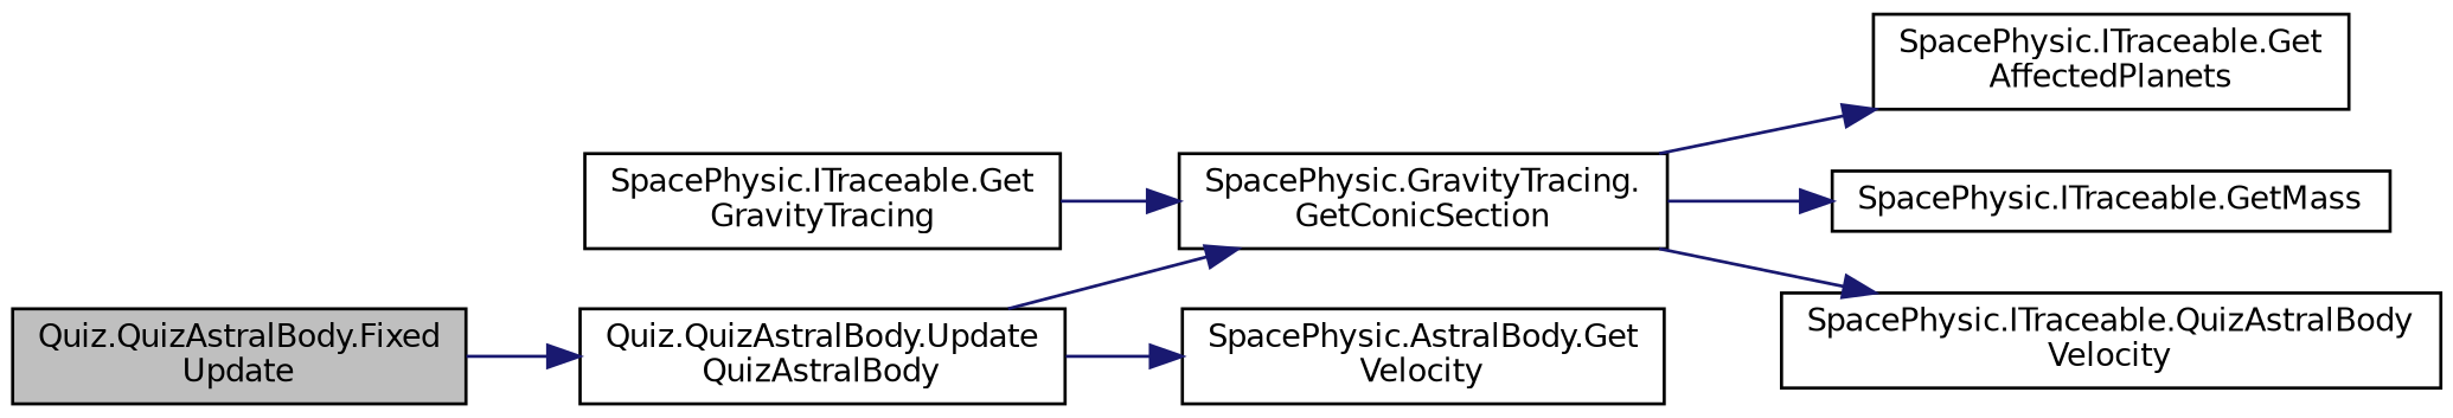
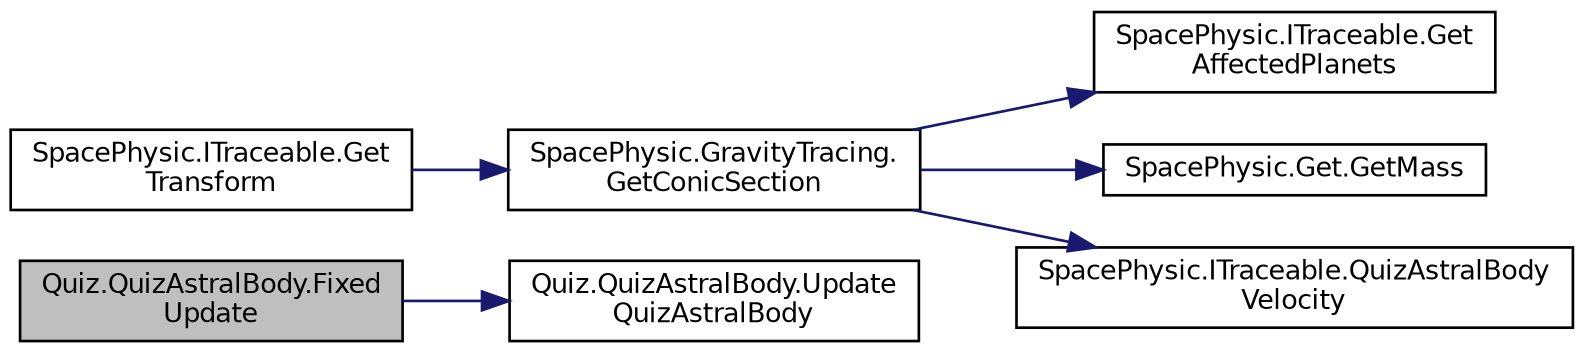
  digraph {
    rankdir=LR
    node [color=black fillcolor=white fontname=Helvetica fontsize=10 shape=record style=filled]
    edge [color=midnightblue fontname=Helvetica fontsize=10 labelfontname=Helvetica labelfontsize=10 style=solid]
    n1 [fillcolor=grey75 fontcolor=black height=0.2 label="Quiz.QuizAstralBody.Fixed\lUpdate" width=0.4]
    n2 [height=0.2 label="Quiz.QuizAstralBody.Update\lQuizAstralBody" width=0.4]
    n3 [height=0.2 label="SpacePhysic.GravityTracing.\lGetConicSection" width=0.4]
-   n4 [height=0.2 label="SpacePhysic.AstralBody.Get\lVelocity" width=0.4]
    n5 [height=0.2 label="SpacePhysic.ITraceable.Get\lAffectedPlanets" width=0.4]
-   n6 [height=0.2 label="SpacePhysic.ITraceable.GetMass" width=0.4]
+   n6 [height=0.2 label="SpacePhysic.Get.GetMass" width=0.4]
    n7 [height=0.2 label="SpacePhysic.ITraceable.QuizAstralBody\lVelocity" width=0.4]
-   n8 [height=0.2 label="SpacePhysic.ITraceable.Get\lGravityTracing" width=0.4]
+   n8 [height=0.2 label="SpacePhysic.ITraceable.Get\lTransform" width=0.4]
    n1 -> n2
-   n2 -> n3
-   n2 -> n4
    n3 -> n5
    n3 -> n6
    n3 -> n7
    n8 -> n3
  }
